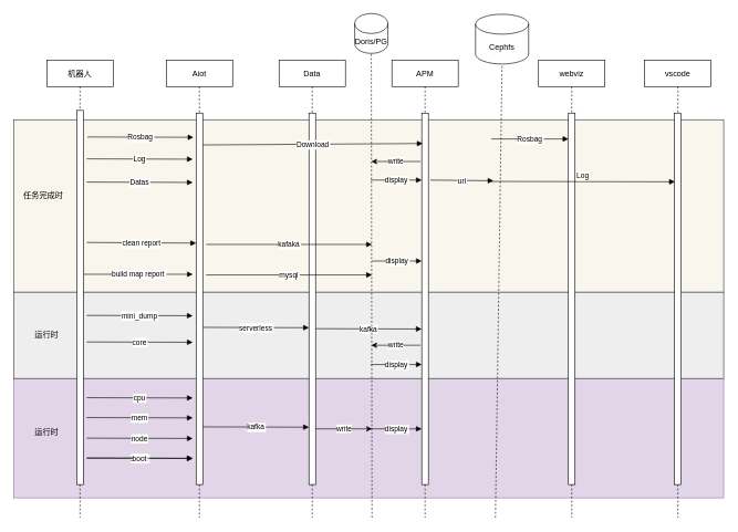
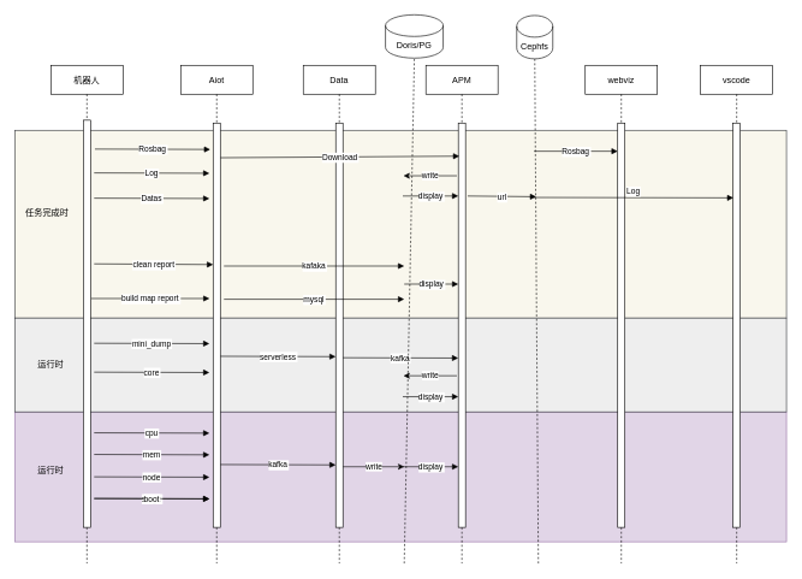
  <mxCell id="0" />
  <mxCell id="1" parent="0" />
  <mxCell id="2" value="" style="rounded=0;whiteSpace=wrap;html=1;fillColor=#e1d5e7;strokeColor=#9673a6;" vertex="1" parent="1"><mxGeometry x="20" y="570" width="1070" height="180" as="geometry" /></mxCell>
  <mxCell id="3" value="" style="rounded=0;whiteSpace=wrap;html=1;fillColor=#f9f7ed;strokeColor=#36393d;" vertex="1" parent="1"><mxGeometry x="20" y="180" width="1070" height="260" as="geometry" /></mxCell>
  <mxCell id="4" value="" style="rounded=0;whiteSpace=wrap;html=1;fillColor=#eeeeee;strokeColor=#36393d;" vertex="1" parent="1"><mxGeometry x="20" y="440" width="1070" height="130" as="geometry" /></mxCell>
  <mxCell id="5" value="机器人" style="shape=umlLifeline;perimeter=lifelinePerimeter;container=1;collapsible=0;recursiveResize=0;rounded=0;shadow=0;strokeWidth=1;" vertex="1" parent="1"><mxGeometry x="70" y="90" width="100" height="690" as="geometry" /></mxCell>
  <mxCell id="6" value="" style="points=[];perimeter=orthogonalPerimeter;rounded=0;shadow=0;strokeWidth=1;" vertex="1" parent="5"><mxGeometry x="45" y="76" width="10" height="564" as="geometry" /></mxCell>
  <mxCell id="7" value="运行时" style="text;html=1;strokeColor=none;fillColor=none;align=center;verticalAlign=middle;whiteSpace=wrap;rounded=0;" vertex="1" parent="5"><mxGeometry x="-30" y="546" width="60" height="30" as="geometry" /></mxCell>
  <mxCell id="8" value="Aiot" style="shape=umlLifeline;perimeter=lifelinePerimeter;container=1;collapsible=0;recursiveResize=0;rounded=0;shadow=0;strokeWidth=1;" vertex="1" parent="1"><mxGeometry x="250" y="90" width="100" height="690" as="geometry" /></mxCell>
  <mxCell id="9" value="" style="points=[];perimeter=orthogonalPerimeter;rounded=0;shadow=0;strokeWidth=1;" vertex="1" parent="8"><mxGeometry x="45" y="80" width="10" height="560" as="geometry" /></mxCell>
  <mxCell id="10" value="Rosbag" style="verticalAlign=middle;endArrow=block;shadow=0;strokeWidth=1;" edge="1" parent="8"><mxGeometry relative="1" as="geometry"><mxPoint x="-118.87" y="116" as="sourcePoint" /><mxPoint x="41" y="116.5" as="targetPoint" /></mxGeometry></mxCell>
  <mxCell id="11" value="stage" style="verticalAlign=middle;endArrow=block;shadow=0;strokeWidth=1;" edge="1" parent="8"><mxGeometry relative="1" as="geometry"><mxPoint x="-120" y="600" as="sourcePoint" /><mxPoint x="39.87" y="600.5" as="targetPoint" /></mxGeometry></mxCell>
  <mxCell id="12" value="APM" style="shape=umlLifeline;perimeter=lifelinePerimeter;container=1;collapsible=0;recursiveResize=0;rounded=0;shadow=0;strokeWidth=1;" vertex="1" parent="1"><mxGeometry x="590" y="90" width="100" height="690" as="geometry" /></mxCell>
  <mxCell id="13" value="" style="points=[];perimeter=orthogonalPerimeter;rounded=0;shadow=0;strokeWidth=1;" vertex="1" parent="12"><mxGeometry x="45" y="80" width="10" height="560" as="geometry" /></mxCell>
  <mxCell id="14" value="display" style="verticalAlign=middle;endArrow=block;shadow=0;strokeWidth=1;" edge="1" parent="12"><mxGeometry relative="1" as="geometry"><mxPoint x="-32" y="181" as="sourcePoint" /><mxPoint x="45" y="181" as="targetPoint" /></mxGeometry></mxCell>
  <mxCell id="15" value="webviz" style="shape=umlLifeline;perimeter=lifelinePerimeter;container=1;collapsible=0;recursiveResize=0;rounded=0;shadow=0;strokeWidth=1;" vertex="1" parent="1"><mxGeometry x="811" y="90" width="100" height="690" as="geometry" /></mxCell>
  <mxCell id="16" value="" style="points=[];perimeter=orthogonalPerimeter;rounded=0;shadow=0;strokeWidth=1;" vertex="1" parent="15"><mxGeometry x="45" y="80" width="10" height="560" as="geometry" /></mxCell>
  <mxCell id="17" value="url" style="verticalAlign=middle;endArrow=block;shadow=0;strokeWidth=1;" edge="1" parent="15"><mxGeometry relative="1" as="geometry"><mxPoint x="-163" y="181" as="sourcePoint" /><mxPoint x="-68" y="182" as="targetPoint" /></mxGeometry></mxCell>
  <mxCell id="18" value="运行时" style="text;html=1;strokeColor=none;fillColor=none;align=center;verticalAlign=middle;whiteSpace=wrap;rounded=0;" vertex="1" parent="1"><mxGeometry x="40" y="490" width="60" height="30" as="geometry" /></mxCell>
  <mxCell id="19" value="vscode" style="shape=umlLifeline;perimeter=lifelinePerimeter;container=1;collapsible=0;recursiveResize=0;rounded=0;shadow=0;strokeWidth=1;" vertex="1" parent="1"><mxGeometry x="971" y="90" width="100" height="690" as="geometry" /></mxCell>
  <mxCell id="20" value="" style="points=[];perimeter=orthogonalPerimeter;rounded=0;shadow=0;strokeWidth=1;" vertex="1" parent="19"><mxGeometry x="45" y="80" width="10" height="560" as="geometry" /></mxCell>
  <mxCell id="21" value="Log" style="verticalAlign=middle;endArrow=block;shadow=0;strokeWidth=1;" edge="1" parent="1"><mxGeometry relative="1" as="geometry"><mxPoint x="130" y="239" as="sourcePoint" /><mxPoint x="289.87" y="239.5" as="targetPoint" /></mxGeometry></mxCell>
  <mxCell id="22" value="Datas" style="verticalAlign=middle;endArrow=block;shadow=0;strokeWidth=1;" edge="1" parent="1"><mxGeometry relative="1" as="geometry"><mxPoint x="130" y="274" as="sourcePoint" /><mxPoint x="289.87" y="274.5" as="targetPoint" /></mxGeometry></mxCell>
  <mxCell id="23" value="mini_dump" style="verticalAlign=middle;endArrow=block;shadow=0;strokeWidth=1;" edge="1" parent="1"><mxGeometry relative="1" as="geometry"><mxPoint x="130" y="475" as="sourcePoint" /><mxPoint x="289.87" y="475.5" as="targetPoint" /></mxGeometry></mxCell>
  <mxCell id="24" value="core" style="verticalAlign=middle;endArrow=block;shadow=0;strokeWidth=1;" edge="1" parent="1"><mxGeometry relative="1" as="geometry"><mxPoint x="130" y="515" as="sourcePoint" /><mxPoint x="289.87" y="515.5" as="targetPoint" /></mxGeometry></mxCell>
  <mxCell id="25" value="cpu" style="verticalAlign=middle;endArrow=block;shadow=0;strokeWidth=1;" edge="1" parent="1"><mxGeometry relative="1" as="geometry"><mxPoint x="130" y="599" as="sourcePoint" /><mxPoint x="289.87" y="599.5" as="targetPoint" /></mxGeometry></mxCell>
  <mxCell id="26" value="mem" style="verticalAlign=middle;endArrow=block;shadow=0;strokeWidth=1;" edge="1" parent="1"><mxGeometry relative="1" as="geometry"><mxPoint x="130" y="629" as="sourcePoint" /><mxPoint x="289.87" y="629.5" as="targetPoint" /></mxGeometry></mxCell>
  <mxCell id="27" value="Data" style="shape=umlLifeline;perimeter=lifelinePerimeter;container=1;collapsible=0;recursiveResize=0;rounded=0;shadow=0;strokeWidth=1;" vertex="1" parent="1"><mxGeometry x="420" y="90" width="100" height="690" as="geometry" /></mxCell>
  <mxCell id="28" value="" style="points=[];perimeter=orthogonalPerimeter;rounded=0;shadow=0;strokeWidth=1;" vertex="1" parent="27"><mxGeometry x="45" y="80" width="10" height="560" as="geometry" /></mxCell>
  <mxCell id="29" value="Download" style="verticalAlign=middle;endArrow=block;shadow=0;strokeWidth=1;entryX=0.14;entryY=0.189;entryDx=0;entryDy=0;entryPerimeter=0;" edge="1" parent="27"><mxGeometry relative="1" as="geometry"><mxPoint x="-114.87" y="128" as="sourcePoint" /><mxPoint x="216.4" y="125.84" as="targetPoint" /></mxGeometry></mxCell>
  <mxCell id="30" value="kafka" style="verticalAlign=middle;endArrow=block;shadow=0;strokeWidth=1;" edge="1" parent="27"><mxGeometry relative="1" as="geometry"><mxPoint x="-114.87" y="553" as="sourcePoint" /><mxPoint x="45.0" y="553.5" as="targetPoint" /></mxGeometry></mxCell>
  <mxCell id="31" value="serverless" style="verticalAlign=middle;endArrow=block;shadow=0;strokeWidth=1;" edge="1" parent="27"><mxGeometry relative="1" as="geometry"><mxPoint x="-114.87" y="403" as="sourcePoint" /><mxPoint x="45.0" y="403.5" as="targetPoint" /></mxGeometry></mxCell>
  <mxCell id="32" value="kafka" style="verticalAlign=middle;endArrow=block;shadow=0;strokeWidth=1;" edge="1" parent="27"><mxGeometry relative="1" as="geometry"><mxPoint x="55" y="405" as="sourcePoint" /><mxPoint x="214.87" y="405.5" as="targetPoint" /></mxGeometry></mxCell>
  <mxCell id="33" value="任务完成时" style="text;html=1;strokeColor=none;fillColor=none;align=center;verticalAlign=middle;whiteSpace=wrap;rounded=0;" vertex="1" parent="1"><mxGeometry x="30" y="280" width="70" height="30" as="geometry" /></mxCell>
  <mxCell id="34" value="Rosbag" style="verticalAlign=middle;endArrow=block;shadow=0;strokeWidth=1;" edge="1" parent="1"><mxGeometry relative="1" as="geometry"><mxPoint x="740" y="209" as="sourcePoint" /><mxPoint x="856" y="209" as="targetPoint" /></mxGeometry></mxCell>
  <mxCell id="35" value="Log" style="verticalAlign=bottom;endArrow=block;shadow=0;strokeWidth=1;entryX=0.043;entryY=0.251;entryDx=0;entryDy=0;entryPerimeter=0;" edge="1" parent="1"><mxGeometry relative="1" as="geometry"><mxPoint x="740" y="273" as="sourcePoint" /><mxPoint x="1016.43" y="273.56" as="targetPoint" /></mxGeometry></mxCell>
  <mxCell id="36" value="node" style="verticalAlign=middle;endArrow=block;shadow=0;strokeWidth=1;" edge="1" parent="1"><mxGeometry relative="1" as="geometry"><mxPoint x="130" y="660" as="sourcePoint" /><mxPoint x="289.87" y="660.5" as="targetPoint" /></mxGeometry></mxCell>
  <mxCell id="37" value="boot" style="verticalAlign=middle;endArrow=block;shadow=0;strokeWidth=1;" edge="1" parent="1"><mxGeometry relative="1" as="geometry"><mxPoint x="130" y="690" as="sourcePoint" /><mxPoint x="289.87" y="690.5" as="targetPoint" /></mxGeometry></mxCell>
  <mxCell id="38" value="" style="endArrow=none;dashed=1;html=1;rounded=0;entryX=0.5;entryY=1;entryDx=0;entryDy=0;entryPerimeter=0;" edge="1" parent="1" target="39"><mxGeometry width="50" height="50" relative="1" as="geometry"><mxPoint x="560" y="780" as="sourcePoint" /><mxPoint x="560" y="100" as="targetPoint" /></mxGeometry></mxCell>
- <mxCell id="39" value="Doris/PG" style="shape=cylinder3;whiteSpace=wrap;html=1;boundedLbl=1;backgroundOutline=1;size=15;" vertex="1" parent="1"><mxGeometry x="534" y="20" width="50" height="60" as="geometry" /></mxCell>
+ <mxCell id="39" value="Doris/PG" style="shape=cylinder3;whiteSpace=wrap;html=1;boundedLbl=1;backgroundOutline=1;size=15;" vertex="1" parent="1"><mxGeometry x="534" y="20" width="80" height="60" as="geometry" /></mxCell>
  <mxCell id="40" value="" style="endArrow=none;dashed=1;html=1;rounded=0;entryX=0.5;entryY=1;entryDx=0;entryDy=0;entryPerimeter=0;" edge="1" parent="1" target="41"><mxGeometry width="50" height="50" relative="1" as="geometry"><mxPoint x="746" y="780" as="sourcePoint" /><mxPoint x="741" y="100" as="targetPoint" /></mxGeometry></mxCell>
- <mxCell id="41" value="Cephfs" style="shape=cylinder3;whiteSpace=wrap;html=1;boundedLbl=1;backgroundOutline=1;size=15;" vertex="1" parent="1"><mxGeometry x="716" y="21" width="80" height="75" as="geometry" /></mxCell>
+ <mxCell id="41" value="Cephfs" style="shape=cylinder3;whiteSpace=wrap;html=1;boundedLbl=1;backgroundOutline=1;size=15;" vertex="1" parent="1"><mxGeometry x="716" y="21" width="50" height="60" as="geometry" /></mxCell>
  <mxCell id="42" value="write" style="endArrow=classic;html=1;rounded=0;" edge="1" parent="1"><mxGeometry width="50" height="50" relative="1" as="geometry"><mxPoint x="475" y="646" as="sourcePoint" /><mxPoint x="560" y="646" as="targetPoint" /></mxGeometry></mxCell>
  <mxCell id="43" value="write" style="endArrow=classic;html=1;rounded=0;" edge="1" parent="1"><mxGeometry width="50" height="50" relative="1" as="geometry"><mxPoint x="633" y="520" as="sourcePoint" /><mxPoint x="559" y="520" as="targetPoint" /></mxGeometry></mxCell>
  <mxCell id="44" value="write" style="endArrow=classic;html=1;rounded=0;" edge="1" parent="1"><mxGeometry width="50" height="50" relative="1" as="geometry"><mxPoint x="633" y="243" as="sourcePoint" /><mxPoint x="559" y="243" as="targetPoint" /></mxGeometry></mxCell>
  <mxCell id="45" value="display" style="verticalAlign=middle;endArrow=block;shadow=0;strokeWidth=1;" edge="1" parent="1"><mxGeometry relative="1" as="geometry"><mxPoint x="558" y="549" as="sourcePoint" /><mxPoint x="635" y="549" as="targetPoint" /></mxGeometry></mxCell>
  <mxCell id="46" value="display" style="verticalAlign=middle;endArrow=block;shadow=0;strokeWidth=1;" edge="1" parent="1"><mxGeometry relative="1" as="geometry"><mxPoint x="558" y="646" as="sourcePoint" /><mxPoint x="635" y="646" as="targetPoint" /></mxGeometry></mxCell>
  <mxCell id="47" value="kafaka" style="verticalAlign=middle;endArrow=block;shadow=0;strokeWidth=1;" edge="1" parent="1"><mxGeometry relative="1" as="geometry"><mxPoint x="310" y="368" as="sourcePoint" /><mxPoint x="560" y="368" as="targetPoint" /></mxGeometry></mxCell>
  <mxCell id="48" value="build map report" style="verticalAlign=middle;endArrow=block;shadow=0;strokeWidth=1;" edge="1" parent="1"><mxGeometry relative="1" as="geometry"><mxPoint x="126" y="413" as="sourcePoint" /><mxPoint x="290" y="413" as="targetPoint" /></mxGeometry></mxCell>
  <mxCell id="49" value="mysql" style="verticalAlign=middle;endArrow=block;shadow=0;strokeWidth=1;" edge="1" parent="1"><mxGeometry relative="1" as="geometry"><mxPoint x="310" y="414" as="sourcePoint" /><mxPoint x="560" y="414" as="targetPoint" /></mxGeometry></mxCell>
  <mxCell id="50" value="display" style="verticalAlign=middle;endArrow=block;shadow=0;strokeWidth=1;" edge="1" parent="1"><mxGeometry relative="1" as="geometry"><mxPoint x="560" y="393" as="sourcePoint" /><mxPoint x="635" y="393" as="targetPoint" /></mxGeometry></mxCell>
  <mxCell id="51" value="clean report" style="verticalAlign=middle;endArrow=block;shadow=0;strokeWidth=1;" edge="1" parent="1"><mxGeometry relative="1" as="geometry"><mxPoint x="130" y="365" as="sourcePoint" /><mxPoint x="295" y="366" as="targetPoint" /></mxGeometry></mxCell>
